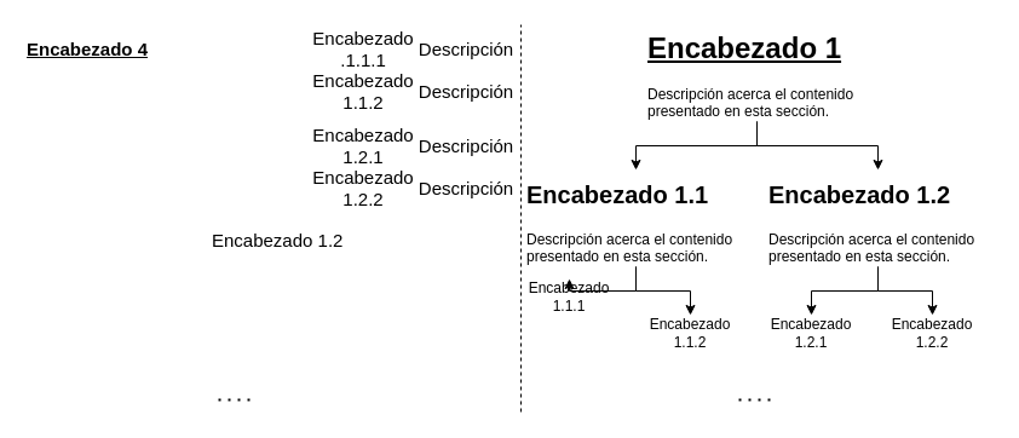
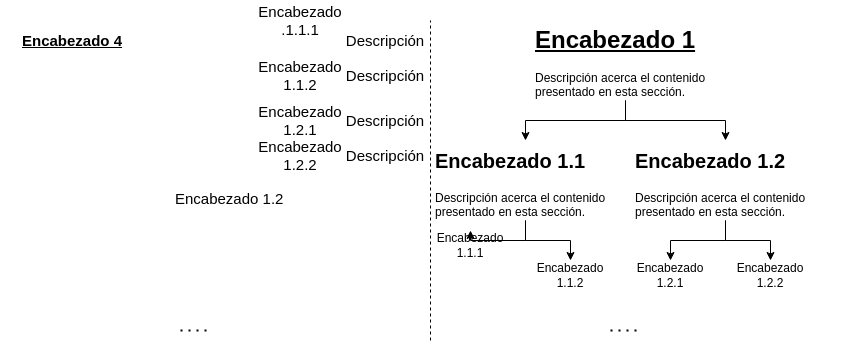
  <mxCell id="0" />
  <mxCell id="1" parent="0" />
  <mxCell id="2" style="edgeStyle=orthogonalEdgeStyle;rounded=0;orthogonalLoop=1;jettySize=auto;html=1;exitX=0.5;exitY=1;exitDx=0;exitDy=0;entryX=0.5;entryY=0;entryDx=0;entryDy=0;" edge="1" parent="1" source="4" target="10"><mxGeometry relative="1" as="geometry" /></mxCell>
  <mxCell id="3" style="edgeStyle=orthogonalEdgeStyle;rounded=0;orthogonalLoop=1;jettySize=auto;html=1;exitX=0.5;exitY=1;exitDx=0;exitDy=0;entryX=0.5;entryY=0;entryDx=0;entryDy=0;" edge="1" parent="1" source="4" target="7"><mxGeometry relative="1" as="geometry" /></mxCell>
  <mxCell id="4" value="&lt;h1&gt;&lt;u&gt;Encabezado 1&lt;/u&gt;&lt;/h1&gt;&lt;p&gt;Descripción acerca el contenido presentado en esta sección.&lt;/p&gt;" style="text;html=1;strokeColor=none;fillColor=none;spacing=5;spacingTop=-20;whiteSpace=wrap;overflow=hidden;rounded=0;" vertex="1" parent="1"><mxGeometry x="530" width="190" height="80" as="geometry" y="20" /></mxCell>
  <mxCell id="5" style="edgeStyle=orthogonalEdgeStyle;rounded=0;orthogonalLoop=1;jettySize=auto;html=1;exitX=0.5;exitY=1;exitDx=0;exitDy=0;" edge="1" parent="1" source="7" target="11"><mxGeometry relative="1" as="geometry" /></mxCell>
  <mxCell id="6" style="edgeStyle=orthogonalEdgeStyle;rounded=0;orthogonalLoop=1;jettySize=auto;html=1;exitX=0.5;exitY=1;exitDx=0;exitDy=0;" edge="1" parent="1" source="7" target="12"><mxGeometry relative="1" as="geometry" /></mxCell>
  <mxCell id="7" value="&lt;h1&gt;&lt;font style=&quot;font-size: 20px&quot;&gt;Encabezado 1.1&lt;/font&gt;&lt;/h1&gt;&lt;p&gt;Descripción acerca el contenido presentado en esta sección.&lt;/p&gt;" style="text;html=1;strokeColor=none;fillColor=none;spacing=5;spacingTop=-20;whiteSpace=wrap;overflow=hidden;rounded=0;" vertex="1" parent="1"><mxGeometry x="430" y="140" width="190" height="80" as="geometry" /></mxCell>
  <mxCell id="8" style="edgeStyle=orthogonalEdgeStyle;rounded=0;orthogonalLoop=1;jettySize=auto;html=1;exitX=0.5;exitY=1;exitDx=0;exitDy=0;entryX=0.5;entryY=0;entryDx=0;entryDy=0;" edge="1" parent="1" source="10" target="13"><mxGeometry relative="1" as="geometry" /></mxCell>
  <mxCell id="9" style="edgeStyle=orthogonalEdgeStyle;rounded=0;orthogonalLoop=1;jettySize=auto;html=1;exitX=0.5;exitY=1;exitDx=0;exitDy=0;entryX=0.5;entryY=0;entryDx=0;entryDy=0;" edge="1" parent="1" source="10" target="14"><mxGeometry relative="1" as="geometry" /></mxCell>
  <mxCell id="10" value="&lt;h1&gt;&lt;font style=&quot;font-size: 20px&quot;&gt;Encabezado 1.2&lt;/font&gt;&lt;/h1&gt;&lt;p&gt;Descripción acerca el contenido presentado en esta sección.&lt;/p&gt;" style="text;html=1;strokeColor=none;fillColor=none;spacing=5;spacingTop=-20;whiteSpace=wrap;overflow=hidden;rounded=0;" vertex="1" parent="1"><mxGeometry x="630" y="140" width="190" height="80" as="geometry" /></mxCell>
  <mxCell id="11" value="Encabezado 1.1.1" style="text;html=1;strokeColor=none;fillColor=none;align=center;verticalAlign=middle;whiteSpace=wrap;rounded=0;" vertex="1" parent="1"><mxGeometry x="430" y="230" width="80" height="30" as="geometry" /></mxCell>
  <mxCell id="12" value="Encabezado 1.1.2" style="text;html=1;strokeColor=none;fillColor=none;align=center;verticalAlign=middle;whiteSpace=wrap;rounded=0;" vertex="1" parent="1"><mxGeometry x="530" y="260" width="80" height="30" as="geometry" /></mxCell>
  <mxCell id="13" value="Encabezado 1.2.1" style="text;html=1;strokeColor=none;fillColor=none;align=center;verticalAlign=middle;whiteSpace=wrap;rounded=0;" vertex="1" parent="1"><mxGeometry x="630" y="260" width="80" height="30" as="geometry" /></mxCell>
  <mxCell id="14" value="Encabezado 1.2.2" style="text;html=1;strokeColor=none;fillColor=none;align=center;verticalAlign=middle;whiteSpace=wrap;rounded=0;" vertex="1" parent="1"><mxGeometry x="730" y="260" width="80" height="30" as="geometry" /></mxCell>
  <mxCell id="15" value="" style="endArrow=none;dashed=1;html=1;dashPattern=1 3;strokeWidth=2;rounded=0;" edge="1" parent="1"><mxGeometry width="50" height="50" relative="1" as="geometry"><mxPoint x="610" y="330" as="sourcePoint" /><mxPoint x="640" y="330" as="targetPoint" /></mxGeometry></mxCell>
  <mxCell id="16" value="" style="endArrow=none;dashed=1;html=1;rounded=0;" edge="1" parent="1"><mxGeometry width="50" height="50" relative="1" as="geometry"><mxPoint x="430" y="340" as="sourcePoint" /><mxPoint x="430" as="targetPoint" y="20" /></mxGeometry></mxCell>
  <mxCell id="17" value="&lt;font size=&quot;1&quot;&gt;&lt;b&gt;&lt;u style=&quot;font-size: 15px&quot;&gt;Encabezado 4&lt;/u&gt;&lt;/b&gt;&lt;/font&gt;" style="text;html=1;strokeColor=none;fillColor=none;align=left;verticalAlign=top;whiteSpace=wrap;rounded=0;fontSize=15;fontStyle=0" vertex="1" parent="1"><mxGeometry x="20" y="25" width="110" height="40" as="geometry" /></mxCell>
  <mxCell id="18" value="&lt;h1 style=&quot;font-size: 15px&quot;&gt;&lt;font style=&quot;font-size: 15px ; font-weight: normal&quot;&gt;Encabezado 1.2&lt;/font&gt;&lt;/h1&gt;&lt;p style=&quot;font-size: 15px&quot;&gt;&lt;br style=&quot;font-size: 15px&quot;&gt;&lt;/p&gt;" style="text;html=1;strokeColor=none;fillColor=none;spacing=5;spacingTop=-20;whiteSpace=wrap;overflow=hidden;rounded=0;fontSize=15;fontStyle=0" vertex="1" parent="1"><mxGeometry x="170" y="190" width="130" height="40" as="geometry" /></mxCell>
- <mxCell id="19" value="Encabezado .1.1.1" style="text;html=1;strokeColor=none;fillColor=none;align=center;verticalAlign=middle;whiteSpace=wrap;rounded=0;fontSize=15;fontStyle=0" vertex="1" parent="1"><mxGeometry x="260" y="25" width="80" height="30" as="geometry" /></mxCell>
+ <mxCell id="19" value="Encabezado .1.1.1" style="text;html=1;strokeColor=none;fillColor=none;align=center;verticalAlign=middle;whiteSpace=wrap;rounded=0;fontSize=15;fontStyle=0" vertex="1" parent="1"><mxGeometry x="260" y="5" width="80" height="30" as="geometry" /></mxCell>
  <mxCell id="20" value="Encabezado 1.1.2" style="text;html=1;strokeColor=none;fillColor=none;align=center;verticalAlign=middle;whiteSpace=wrap;rounded=0;fontSize=15;" vertex="1" parent="1"><mxGeometry x="260" y="60" width="80" height="30" as="geometry" /></mxCell>
  <mxCell id="21" value="Encabezado 1.2.1" style="text;html=1;strokeColor=none;fillColor=none;align=center;verticalAlign=middle;whiteSpace=wrap;rounded=0;fontSize=15;fontStyle=0" vertex="1" parent="1"><mxGeometry x="260" y="105" width="80" height="30" as="geometry" /></mxCell>
  <mxCell id="22" value="Encabezado 1.2.2" style="text;html=1;strokeColor=none;fillColor=none;align=center;verticalAlign=middle;whiteSpace=wrap;rounded=0;fontSize=15;fontStyle=0" vertex="1" parent="1"><mxGeometry x="260" y="140" width="80" height="30" as="geometry" /></mxCell>
  <mxCell id="23" value="Descripción" style="text;html=1;strokeColor=none;fillColor=none;align=center;verticalAlign=middle;whiteSpace=wrap;rounded=0;fontSize=15;" vertex="1" parent="1"><mxGeometry x="360" y="25" width="50" height="30" as="geometry" /></mxCell>
  <mxCell id="24" value="Descripción" style="text;html=1;strokeColor=none;fillColor=none;align=center;verticalAlign=middle;whiteSpace=wrap;rounded=0;fontSize=15;" vertex="1" parent="1"><mxGeometry x="360" y="60" width="50" height="30" as="geometry" /></mxCell>
  <mxCell id="25" value="Descripción" style="text;html=1;strokeColor=none;fillColor=none;align=center;verticalAlign=middle;whiteSpace=wrap;rounded=0;fontSize=15;" vertex="1" parent="1"><mxGeometry x="360" y="105" width="50" height="30" as="geometry" /></mxCell>
  <mxCell id="26" value="Descripción" style="text;html=1;strokeColor=none;fillColor=none;align=center;verticalAlign=middle;whiteSpace=wrap;rounded=0;fontSize=15;" vertex="1" parent="1"><mxGeometry x="360" y="140" width="50" height="30" as="geometry" /></mxCell>
  <mxCell id="27" value="" style="endArrow=none;dashed=1;html=1;dashPattern=1 3;strokeWidth=2;rounded=0;" edge="1" parent="1"><mxGeometry width="50" height="50" relative="1" as="geometry"><mxPoint x="180" y="330" as="sourcePoint" /><mxPoint x="210" y="330" as="targetPoint" /></mxGeometry></mxCell>
